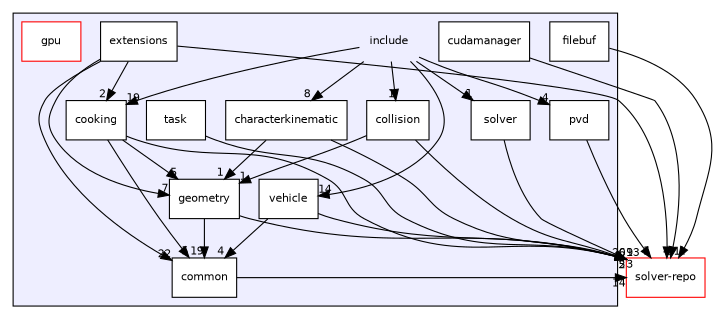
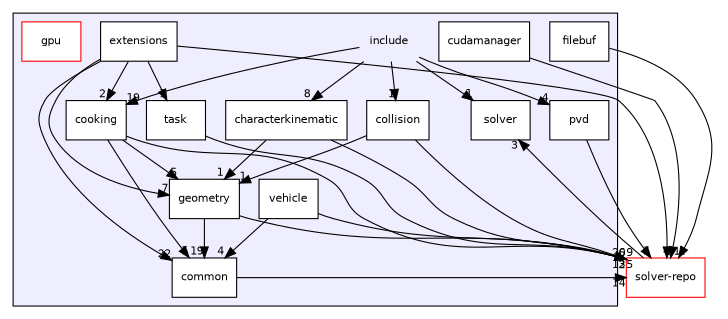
  digraph {
    compound=true
    node [fontname=Helvetica fontsize=10 shape=box color=black fillcolor=white style=filled]
    edge [headlabel=1 labeldistance=1.5 labelfontname=Helvetica labelfontsize=10]
    n1 [label=include shape=plaintext color="" fillcolor="" style=""]
    n2 [label=characterkinematic]
    n3 [label=collision]
    n4 [label=common]
    n5 [label=cooking]
    n6 [label=cudamanager]
    n7 [label=extensions]
    n8 [label=filebuf]
    n9 [label=geometry]
    n10 [color=red label=gpu]
    n11 [label=pvd]
    n12 [label=solver]
    n13 [label=task]
    n14 [label=vehicle]
    n15 [color=red label="solver-repo"]
    subgraph cluster_1 {
      bgcolor="#eeeeff"
      pencolor=black
      n1
      n2
      n3
      n4
      n5
      n6
      n7
      n8
      n9
      n10
      n11
      n12
      n13
      n14
    }
    n1 -> n2 [headlabel=8]
    n1 -> n3
    n1 -> n5 [headlabel=19]
    n1 -> n11 [headlabel=4]
    n1 -> n12
-   n1 -> n14 [headlabel=14]
    n2 -> n9
    n2 -> n15 [headlabel=6]
    n3 -> n9
    n3 -> n15 [headlabel=2]
    n4 -> n15 [headlabel=14]
    n5 -> n4 [headlabel=5]
    n5 -> n9 [headlabel=5]
    n5 -> n15 [headlabel=9]
    n6 -> n15 [headlabel=4]
    n7 -> n4 [headlabel=22]
    n7 -> n5 [headlabel=2]
    n7 -> n9 [headlabel=7]
+   n7 -> n13
    n7 -> n15 [headlabel=21]
    n8 -> n15
    n9 -> n4 [headlabel=19]
    n9 -> n15 [headlabel=20]
    n11 -> n15 [headlabel=5]
-   n12 -> n15 [headlabel=3]
+   n15 -> n12 [headlabel=3]
    n13 -> n15 [headlabel=5]
    n14 -> n4 [headlabel=4]
    n14 -> n15 [headlabel=13]
  }
